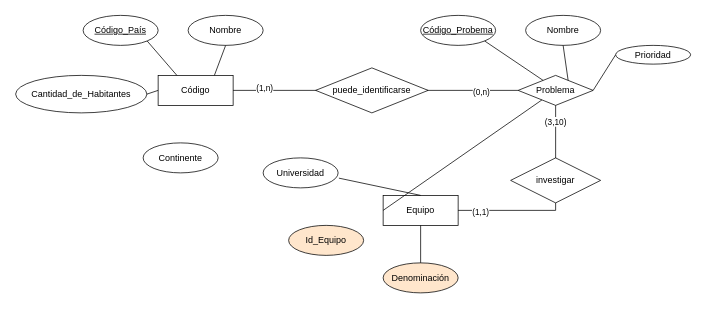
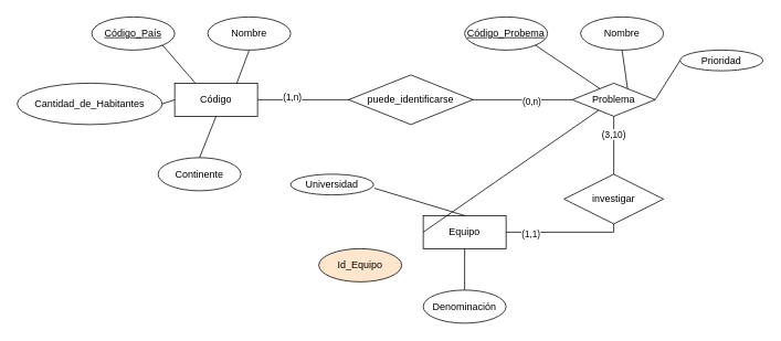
  <mxCell id="0" />
  <mxCell id="1" parent="0" />
  <mxCell id="2" value="Código" style="whiteSpace=wrap;html=1;align=center;" parent="1" vertex="1"><mxGeometry x="210" y="100" width="100" height="40" as="geometry" /></mxCell>
  <mxCell id="3" value="Código_País" style="ellipse;whiteSpace=wrap;html=1;align=center;fontStyle=4;" parent="1" vertex="1"><mxGeometry x="110" y="20" width="100" height="40" as="geometry" /></mxCell>
  <mxCell id="4" value="Nombre" style="ellipse;whiteSpace=wrap;html=1;align=center;" parent="1" vertex="1"><mxGeometry x="250" y="20" width="100" height="40" as="geometry" /></mxCell>
  <mxCell id="5" value="Cantidad_de_Habitantes" style="ellipse;whiteSpace=wrap;html=1;align=center;" parent="1" vertex="1"><mxGeometry x="20" y="100" width="175" height="50" as="geometry" /></mxCell>
  <mxCell id="6" value="Continente" style="ellipse;whiteSpace=wrap;html=1;align=center;" parent="1" vertex="1"><mxGeometry x="190" y="190" width="100" height="40" as="geometry" /></mxCell>
  <mxCell id="7" value="Problema" style="rhombus;whiteSpace=wrap;html=1;align=center;" parent="1" vertex="1"><mxGeometry x="690" y="100" width="100" height="40" as="geometry" /></mxCell>
  <mxCell id="8" value="Nombre" style="ellipse;whiteSpace=wrap;html=1;align=center;" parent="1" vertex="1"><mxGeometry x="700" y="20" width="100" height="40" as="geometry" /></mxCell>
  <mxCell id="9" value="Código_Probema" style="ellipse;whiteSpace=wrap;html=1;align=center;fontStyle=4;" parent="1" vertex="1"><mxGeometry x="560" y="20" width="100" height="40" as="geometry" /></mxCell>
  <mxCell id="10" value="Equipo" style="whiteSpace=wrap;html=1;align=center;" parent="1" vertex="1"><mxGeometry x="510" y="260" width="100" height="40" as="geometry" /></mxCell>
  <mxCell id="11" value="Id_Equipo" style="ellipse;whiteSpace=wrap;html=1;align=center;fillColor=#ffe6cc;" parent="1" vertex="1"><mxGeometry x="384" y="300" width="100" height="40" as="geometry" /></mxCell>
- <mxCell id="12" value="Denominación" style="ellipse;whiteSpace=wrap;html=1;align=center;fillColor=#ffe6cc;" parent="1" vertex="1"><mxGeometry x="510" y="350" width="100" height="40" as="geometry" /></mxCell>
- <mxCell id="13" value="Universidad" style="ellipse;whiteSpace=wrap;html=1;align=center;" parent="1" vertex="1"><mxGeometry x="350" y="210" width="100" height="40" as="geometry" /></mxCell>
+ <mxCell id="12" value="Denominación" style="ellipse;whiteSpace=wrap;html=1;align=center;" parent="1" vertex="1"><mxGeometry x="510" y="350" width="100" height="40" as="geometry" /></mxCell>
+ <mxCell id="13" value="Universidad" style="ellipse;whiteSpace=wrap;html=1;align=center;" parent="1" vertex="1"><mxGeometry x="350" y="210" width="100" height="25" as="geometry" /></mxCell>
  <mxCell id="14" value="" style="endArrow=none;html=1;rounded=0;exitX=0;exitY=0.5;exitDx=0;exitDy=0;entryX=1;entryY=0.5;entryDx=0;entryDy=0;" parent="1" source="7" target="2" edge="1"><mxGeometry relative="1" as="geometry"><mxPoint x="670" y="240" as="sourcePoint" /><mxPoint x="830" y="240" as="targetPoint" /></mxGeometry></mxCell>
  <mxCell id="15" value="(1,n)" style="edgeLabel;html=1;align=center;verticalAlign=middle;resizable=0;points=[];" parent="14" vertex="1" connectable="0"><mxGeometry x="0.784" y="-4" relative="1" as="geometry"><mxPoint as="offset" /></mxGeometry></mxCell>
  <mxCell id="16" value="(0,n)" style="edgeLabel;html=1;align=center;verticalAlign=middle;resizable=0;points=[];" parent="14" vertex="1" connectable="0"><mxGeometry x="-0.737" y="2" relative="1" as="geometry"><mxPoint as="offset" /></mxGeometry></mxCell>
  <mxCell id="17" value="puede_identificarse" style="shape=rhombus;perimeter=rhombusPerimeter;whiteSpace=wrap;html=1;align=center;" parent="1" vertex="1"><mxGeometry x="420" y="90" width="150" height="60" as="geometry" /></mxCell>
  <mxCell id="18" value="" style="endArrow=none;html=1;rounded=0;entryX=0.5;entryY=1;entryDx=0;entryDy=0;" parent="1" target="7" edge="1"><mxGeometry relative="1" as="geometry"><mxPoint x="610" y="280" as="sourcePoint" /><mxPoint x="790" y="280" as="targetPoint" /><Array as="points"><mxPoint x="740" y="280" /></Array></mxGeometry></mxCell>
  <mxCell id="19" value="(3,10)" style="edgeLabel;html=1;align=center;verticalAlign=middle;resizable=0;points=[];" parent="18" vertex="1" connectable="0"><mxGeometry x="0.844" y="1" relative="1" as="geometry"><mxPoint as="offset" /></mxGeometry></mxCell>
  <mxCell id="20" value="(1,1)" style="edgeLabel;html=1;align=center;verticalAlign=middle;resizable=0;points=[];" parent="18" vertex="1" connectable="0"><mxGeometry x="-0.785" y="-1" relative="1" as="geometry"><mxPoint as="offset" /></mxGeometry></mxCell>
  <mxCell id="21" value="investigar" style="shape=rhombus;perimeter=rhombusPerimeter;whiteSpace=wrap;html=1;align=center;" parent="1" vertex="1"><mxGeometry x="680" y="210" width="120" height="60" as="geometry" /></mxCell>
  <mxCell id="22" value="" style="endArrow=none;html=1;rounded=0;exitX=1;exitY=0.5;exitDx=0;exitDy=0;entryX=0;entryY=0.5;entryDx=0;entryDy=0;" parent="1" source="7" target="32" edge="1"><mxGeometry relative="1" as="geometry"><mxPoint x="860" y="240" as="sourcePoint" /><mxPoint x="850" y="120" as="targetPoint" /></mxGeometry></mxCell>
+ <mxCell id="23" value="" style="endArrow=none;html=1;rounded=0;exitX=0.5;exitY=1;exitDx=0;exitDy=0;entryX=0.5;entryY=0;entryDx=0;entryDy=0;" parent="1" source="2" target="6" edge="1"><mxGeometry relative="1" as="geometry"><mxPoint x="200" y="300" as="sourcePoint" /><mxPoint x="360" y="300" as="targetPoint" /></mxGeometry></mxCell>
  <mxCell id="24" value="" style="endArrow=none;html=1;rounded=0;exitX=1;exitY=0.5;exitDx=0;exitDy=0;entryX=0;entryY=0.5;entryDx=0;entryDy=0;" parent="1" source="5" target="2" edge="1"><mxGeometry relative="1" as="geometry"><mxPoint x="170" y="320" as="sourcePoint" /><mxPoint x="330" y="320" as="targetPoint" /></mxGeometry></mxCell>
  <mxCell id="25" value="" style="endArrow=none;html=1;rounded=0;exitX=1;exitY=1;exitDx=0;exitDy=0;entryX=0.25;entryY=0;entryDx=0;entryDy=0;" parent="1" source="3" target="2" edge="1"><mxGeometry relative="1" as="geometry"><mxPoint x="220" y="290" as="sourcePoint" /><mxPoint x="380" y="290" as="targetPoint" /></mxGeometry></mxCell>
  <mxCell id="26" value="" style="endArrow=none;html=1;rounded=0;exitX=0.5;exitY=1;exitDx=0;exitDy=0;entryX=0.75;entryY=0;entryDx=0;entryDy=0;" parent="1" source="4" target="2" edge="1"><mxGeometry relative="1" as="geometry"><mxPoint x="200" y="280" as="sourcePoint" /><mxPoint x="360" y="280" as="targetPoint" /></mxGeometry></mxCell>
  <mxCell id="27" value="" style="endArrow=none;html=1;rounded=0;exitX=1;exitY=1;exitDx=0;exitDy=0;entryX=0.25;entryY=0;entryDx=0;entryDy=0;" parent="1" source="9" target="7" edge="1"><mxGeometry relative="1" as="geometry"><mxPoint x="230" y="310" as="sourcePoint" /><mxPoint x="390" y="310" as="targetPoint" /></mxGeometry></mxCell>
  <mxCell id="28" value="" style="endArrow=none;html=1;rounded=0;exitX=0.5;exitY=1;exitDx=0;exitDy=0;entryX=0.75;entryY=0;entryDx=0;entryDy=0;" parent="1" source="8" target="7" edge="1"><mxGeometry relative="1" as="geometry"><mxPoint x="800" y="240" as="sourcePoint" /><mxPoint x="960" y="240" as="targetPoint" /></mxGeometry></mxCell>
  <mxCell id="29" value="" style="endArrow=none;html=1;rounded=0;exitX=1.01;exitY=0.675;exitDx=0;exitDy=0;exitPerimeter=0;entryX=0.5;entryY=0;entryDx=0;entryDy=0;" parent="1" source="13" target="10" edge="1"><mxGeometry relative="1" as="geometry"><mxPoint x="520" y="330" as="sourcePoint" /><mxPoint x="680" y="330" as="targetPoint" /></mxGeometry></mxCell>
  <mxCell id="30" value="" style="endArrow=none;html=1;rounded=0;exitX=0;exitY=0.5;exitDx=0;exitDy=0;" parent="1" source="10" target="7" edge="1"><mxGeometry relative="1" as="geometry"><mxPoint x="700" y="350" as="sourcePoint" /><mxPoint x="860" y="350" as="targetPoint" /></mxGeometry></mxCell>
  <mxCell id="31" value="" style="endArrow=none;html=1;rounded=0;exitX=0.5;exitY=1;exitDx=0;exitDy=0;entryX=0.5;entryY=0;entryDx=0;entryDy=0;" parent="1" source="10" target="12" edge="1"><mxGeometry relative="1" as="geometry"><mxPoint x="730" y="260" as="sourcePoint" /><mxPoint x="890" y="260" as="targetPoint" /></mxGeometry></mxCell>
  <mxCell id="32" value="Prioridad" style="ellipse;whiteSpace=wrap;html=1;align=center;" vertex="1" parent="1"><mxGeometry x="820" y="60" width="100" height="25" as="geometry" /></mxCell>
